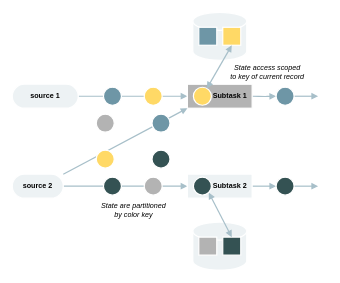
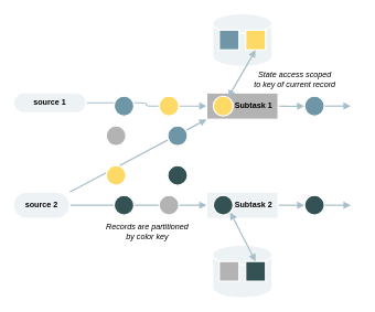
  <mxCell id="0" />
  <mxCell id="1" parent="0" />
  <mxCell id="2" style="edgeStyle=orthogonalEdgeStyle;rounded=1;orthogonalLoop=1;jettySize=auto;html=1;entryX=0;entryY=0.5;entryDx=0;entryDy=0;strokeColor=#A7BFC9;strokeWidth=2;endArrow=block;endFill=1;" parent="1" source="3" target="6" edge="1"><mxGeometry relative="1" as="geometry" /></mxCell>
- <mxCell id="3" value="source 1" style="rounded=1;whiteSpace=wrap;html=1;arcSize=50;fillColor=#EDF2F4;strokeColor=#FFFFFF;strokeWidth=2;fontStyle=1" parent="1" vertex="1"><mxGeometry x="20" y="140" width="110" height="40" as="geometry" /></mxCell>
+ <mxCell id="3" value="source 1" style="rounded=1;whiteSpace=wrap;html=1;arcSize=50;fillColor=#EDF2F4;strokeColor=#FFFFFF;strokeWidth=2;fontStyle=1" parent="1" vertex="1"><mxGeometry x="20" y="140" width="110" height="30" as="geometry" /></mxCell>
  <mxCell id="4" value="" style="ellipse;whiteSpace=wrap;html=1;aspect=fixed;fillColor=#6E96A6;strokeColor=#FFFFFF;strokeWidth=2;" parent="1" vertex="1"><mxGeometry x="172" y="145" width="30" height="30" as="geometry" /></mxCell>
  <mxCell id="5" style="edgeStyle=orthogonalEdgeStyle;rounded=1;orthogonalLoop=1;jettySize=auto;html=1;entryX=0;entryY=0.5;entryDx=0;entryDy=0;strokeColor=#A7BFC9;strokeWidth=2;endArrow=block;endFill=1;" parent="1" target="9" edge="1"><mxGeometry relative="1" as="geometry"><mxPoint x="420" y="160" as="sourcePoint" /></mxGeometry></mxCell>
  <mxCell id="6" value="Subtask 1&amp;nbsp;&amp;nbsp;" style="rounded=0;whiteSpace=wrap;html=1;fillColor=#b3b3b3;strokeColor=#FFFFFF;strokeWidth=2;fontStyle=1;align=right;" parent="1" vertex="1"><mxGeometry x="312" y="140" width="108" height="40" as="geometry" /></mxCell>
  <mxCell id="7" value="" style="ellipse;whiteSpace=wrap;html=1;aspect=fixed;strokeColor=#FFFFFF;strokeWidth=2;fillColor=#FFD966;" parent="1" vertex="1"><mxGeometry x="240" y="145" width="30" height="30" as="geometry" /></mxCell>
  <mxCell id="8" style="edgeStyle=orthogonalEdgeStyle;rounded=1;orthogonalLoop=1;jettySize=auto;html=1;strokeColor=#A7BFC9;strokeWidth=2;endArrow=block;endFill=1;" parent="1" source="9" edge="1"><mxGeometry relative="1" as="geometry"><mxPoint x="530" y="160" as="targetPoint" /></mxGeometry></mxCell>
  <mxCell id="9" value="" style="ellipse;whiteSpace=wrap;html=1;aspect=fixed;strokeColor=#FFFFFF;strokeWidth=2;fillColor=#6E96A6;" parent="1" vertex="1"><mxGeometry x="460" y="145" width="30" height="30" as="geometry" /></mxCell>
  <mxCell id="10" style="edgeStyle=orthogonalEdgeStyle;rounded=1;orthogonalLoop=1;jettySize=auto;html=1;entryX=0;entryY=0.5;entryDx=0;entryDy=0;strokeColor=#A7BFC9;strokeWidth=2;endArrow=block;endFill=1;" parent="1" source="12" target="15" edge="1"><mxGeometry relative="1" as="geometry" /></mxCell>
  <mxCell id="11" style="edgeStyle=none;rounded=1;orthogonalLoop=1;jettySize=auto;html=1;exitX=1;exitY=0;exitDx=0;exitDy=0;entryX=0;entryY=1;entryDx=0;entryDy=0;endArrow=block;endFill=1;strokeColor=#A7BFC9;strokeWidth=2;" edge="1" parent="1" source="12" target="6"><mxGeometry relative="1" as="geometry" /></mxCell>
  <mxCell id="12" value="source 2" style="rounded=1;whiteSpace=wrap;html=1;arcSize=50;fillColor=#EDF2F4;strokeColor=#FFFFFF;strokeWidth=2;fontStyle=1" parent="1" vertex="1"><mxGeometry x="20" y="290" width="85" height="40" as="geometry" /></mxCell>
  <mxCell id="13" value="" style="ellipse;whiteSpace=wrap;html=1;aspect=fixed;strokeColor=#FFFFFF;strokeWidth=2;fillColor=#345253;" parent="1" vertex="1"><mxGeometry x="172" y="295" width="30" height="30" as="geometry" /></mxCell>
  <mxCell id="14" style="edgeStyle=orthogonalEdgeStyle;rounded=1;orthogonalLoop=1;jettySize=auto;html=1;entryX=0;entryY=0.5;entryDx=0;entryDy=0;strokeColor=#A7BFC9;strokeWidth=2;endArrow=block;endFill=1;exitX=1;exitY=0.5;exitDx=0;exitDy=0;" parent="1" source="15" target="18" edge="1"><mxGeometry relative="1" as="geometry"><mxPoint x="430" y="310" as="sourcePoint" /></mxGeometry></mxCell>
  <mxCell id="15" value="&lt;span&gt;Subtask 2&amp;nbsp;&amp;nbsp;&lt;/span&gt;" style="rounded=0;whiteSpace=wrap;html=1;fillColor=#EDF2F4;strokeColor=#FFFFFF;strokeWidth=2;fontStyle=1;align=right;" parent="1" vertex="1"><mxGeometry x="312" y="290" width="108" height="40" as="geometry" /></mxCell>
  <mxCell id="16" value="" style="ellipse;whiteSpace=wrap;html=1;aspect=fixed;strokeColor=#FFFFFF;strokeWidth=2;fillColor=#B3B3B3;" parent="1" vertex="1"><mxGeometry x="240" y="295" width="30" height="30" as="geometry" /></mxCell>
  <mxCell id="17" style="edgeStyle=orthogonalEdgeStyle;rounded=1;orthogonalLoop=1;jettySize=auto;html=1;strokeColor=#A7BFC9;strokeWidth=2;endArrow=block;endFill=1;" parent="1" source="18" edge="1"><mxGeometry relative="1" as="geometry"><mxPoint x="530" y="310" as="targetPoint" /></mxGeometry></mxCell>
  <mxCell id="18" value="" style="ellipse;whiteSpace=wrap;html=1;aspect=fixed;strokeColor=#FFFFFF;strokeWidth=2;fillColor=#345253;" parent="1" vertex="1"><mxGeometry x="460" y="295" width="30" height="30" as="geometry" /></mxCell>
  <mxCell id="19" value="" style="shape=cylinder3;whiteSpace=wrap;html=1;boundedLbl=1;backgroundOutline=1;size=15;fillColor=#EDF2F4;strokeColor=#FFFFFF;strokeWidth=2;" parent="1" vertex="1"><mxGeometry x="321" y="20" width="90" height="80" as="geometry" /></mxCell>
  <mxCell id="20" value="" style="whiteSpace=wrap;html=1;aspect=fixed;strokeColor=#FFFFFF;strokeWidth=2;fillColor=#6E96A6;" parent="1" vertex="1"><mxGeometry x="331" y="45" width="30" height="30" as="geometry" /></mxCell>
  <mxCell id="21" value="" style="shape=cylinder3;whiteSpace=wrap;html=1;boundedLbl=1;backgroundOutline=1;size=15;fillColor=#EDF2F4;strokeColor=#FFFFFF;strokeWidth=2;" parent="1" vertex="1"><mxGeometry x="321" y="370" width="90" height="80" as="geometry" /></mxCell>
  <mxCell id="22" value="" style="whiteSpace=wrap;html=1;aspect=fixed;strokeColor=#FFFFFF;strokeWidth=2;fillColor=#B3B3B3;" parent="1" vertex="1"><mxGeometry x="331" y="395" width="30" height="30" as="geometry" /></mxCell>
  <mxCell id="23" value="" style="ellipse;whiteSpace=wrap;html=1;aspect=fixed;strokeColor=#FFFFFF;strokeWidth=2;fillColor=#B3B3B3;" vertex="1" parent="1"><mxGeometry x="160" y="190" width="30" height="30" as="geometry" /></mxCell>
  <mxCell id="24" value="" style="ellipse;whiteSpace=wrap;html=1;aspect=fixed;strokeColor=#FFFFFF;strokeWidth=2;fillColor=#FFD966;" vertex="1" parent="1"><mxGeometry x="160" y="250" width="30" height="30" as="geometry" /></mxCell>
  <mxCell id="25" value="" style="ellipse;whiteSpace=wrap;html=1;aspect=fixed;strokeColor=#FFFFFF;strokeWidth=2;fillColor=#6E96A6;" vertex="1" parent="1"><mxGeometry x="253" y="190" width="30" height="30" as="geometry" /></mxCell>
  <mxCell id="26" value="" style="ellipse;whiteSpace=wrap;html=1;aspect=fixed;strokeColor=#FFFFFF;strokeWidth=2;fillColor=#345253;" vertex="1" parent="1"><mxGeometry x="253" y="250" width="30" height="30" as="geometry" /></mxCell>
  <mxCell id="27" value="" style="whiteSpace=wrap;html=1;aspect=fixed;strokeColor=#FFFFFF;strokeWidth=2;fillColor=#FFD966;" vertex="1" parent="1"><mxGeometry x="371" y="45" width="30" height="30" as="geometry" /></mxCell>
  <mxCell id="28" value="" style="whiteSpace=wrap;html=1;aspect=fixed;strokeColor=#FFFFFF;strokeWidth=2;fillColor=#345253;" vertex="1" parent="1"><mxGeometry x="371" y="395" width="30" height="30" as="geometry" /></mxCell>
  <mxCell id="29" style="edgeStyle=none;rounded=1;orthogonalLoop=1;jettySize=auto;html=1;entryX=0.5;entryY=1;entryDx=0;entryDy=0;endArrow=block;endFill=1;strokeColor=#A7BFC9;strokeWidth=2;startArrow=block;startFill=1;" edge="1" parent="1" source="30" target="27"><mxGeometry relative="1" as="geometry" /></mxCell>
  <mxCell id="30" value="" style="ellipse;whiteSpace=wrap;html=1;aspect=fixed;strokeColor=#FFFFFF;strokeWidth=2;fillColor=#FFD966;" vertex="1" parent="1"><mxGeometry x="322" y="145" width="30" height="30" as="geometry" /></mxCell>
  <mxCell id="31" style="edgeStyle=none;rounded=1;orthogonalLoop=1;jettySize=auto;html=1;exitX=1;exitY=1;exitDx=0;exitDy=0;entryX=0.5;entryY=0;entryDx=0;entryDy=0;startArrow=block;startFill=1;endArrow=block;endFill=1;strokeColor=#A7BFC9;strokeWidth=2;" edge="1" parent="1" source="32" target="28"><mxGeometry relative="1" as="geometry" /></mxCell>
  <mxCell id="32" value="" style="ellipse;whiteSpace=wrap;html=1;aspect=fixed;strokeColor=#FFFFFF;strokeWidth=2;fillColor=#345253;" vertex="1" parent="1"><mxGeometry x="322" y="295" width="30" height="30" as="geometry" /></mxCell>
  <mxCell id="33" value="State access scoped&lt;br&gt;to key of current record" style="text;html=1;strokeColor=none;fillColor=none;align=center;verticalAlign=middle;whiteSpace=wrap;rounded=0;fontStyle=2" vertex="1" parent="1"><mxGeometry x="346" y="110" width="199" height="20" as="geometry" /></mxCell>
- <mxCell id="34" value="State are partitioned&lt;br&gt;by color key" style="text;html=1;strokeColor=none;fillColor=none;align=center;verticalAlign=middle;whiteSpace=wrap;rounded=0;fontStyle=2" vertex="1" parent="1"><mxGeometry x="123" y="340" width="199" height="20" as="geometry" /></mxCell>
+ <mxCell id="34" value="Records are partitioned&lt;br&gt;by color key" style="text;html=1;strokeColor=none;fillColor=none;align=center;verticalAlign=middle;whiteSpace=wrap;rounded=0;fontStyle=2" vertex="1" parent="1"><mxGeometry x="123" y="340" width="199" height="20" as="geometry" /></mxCell>
